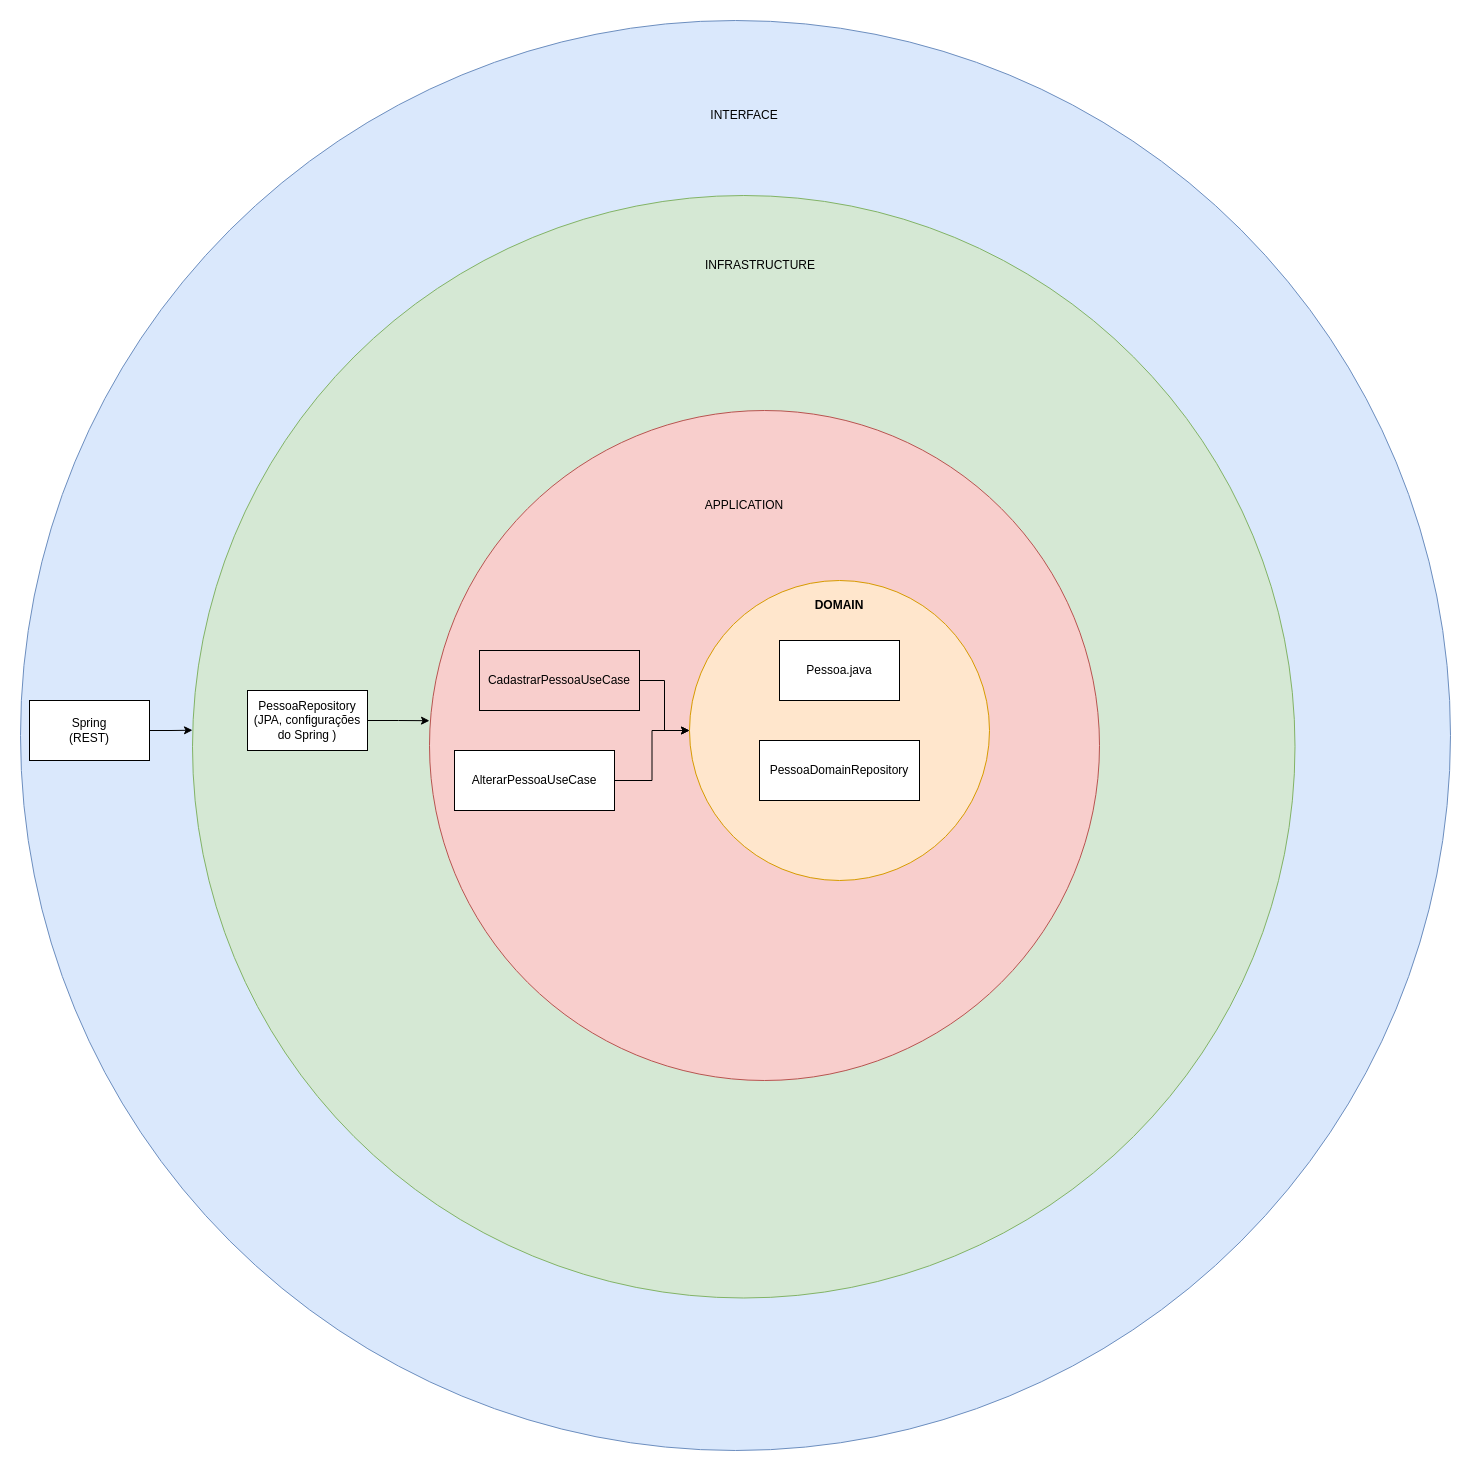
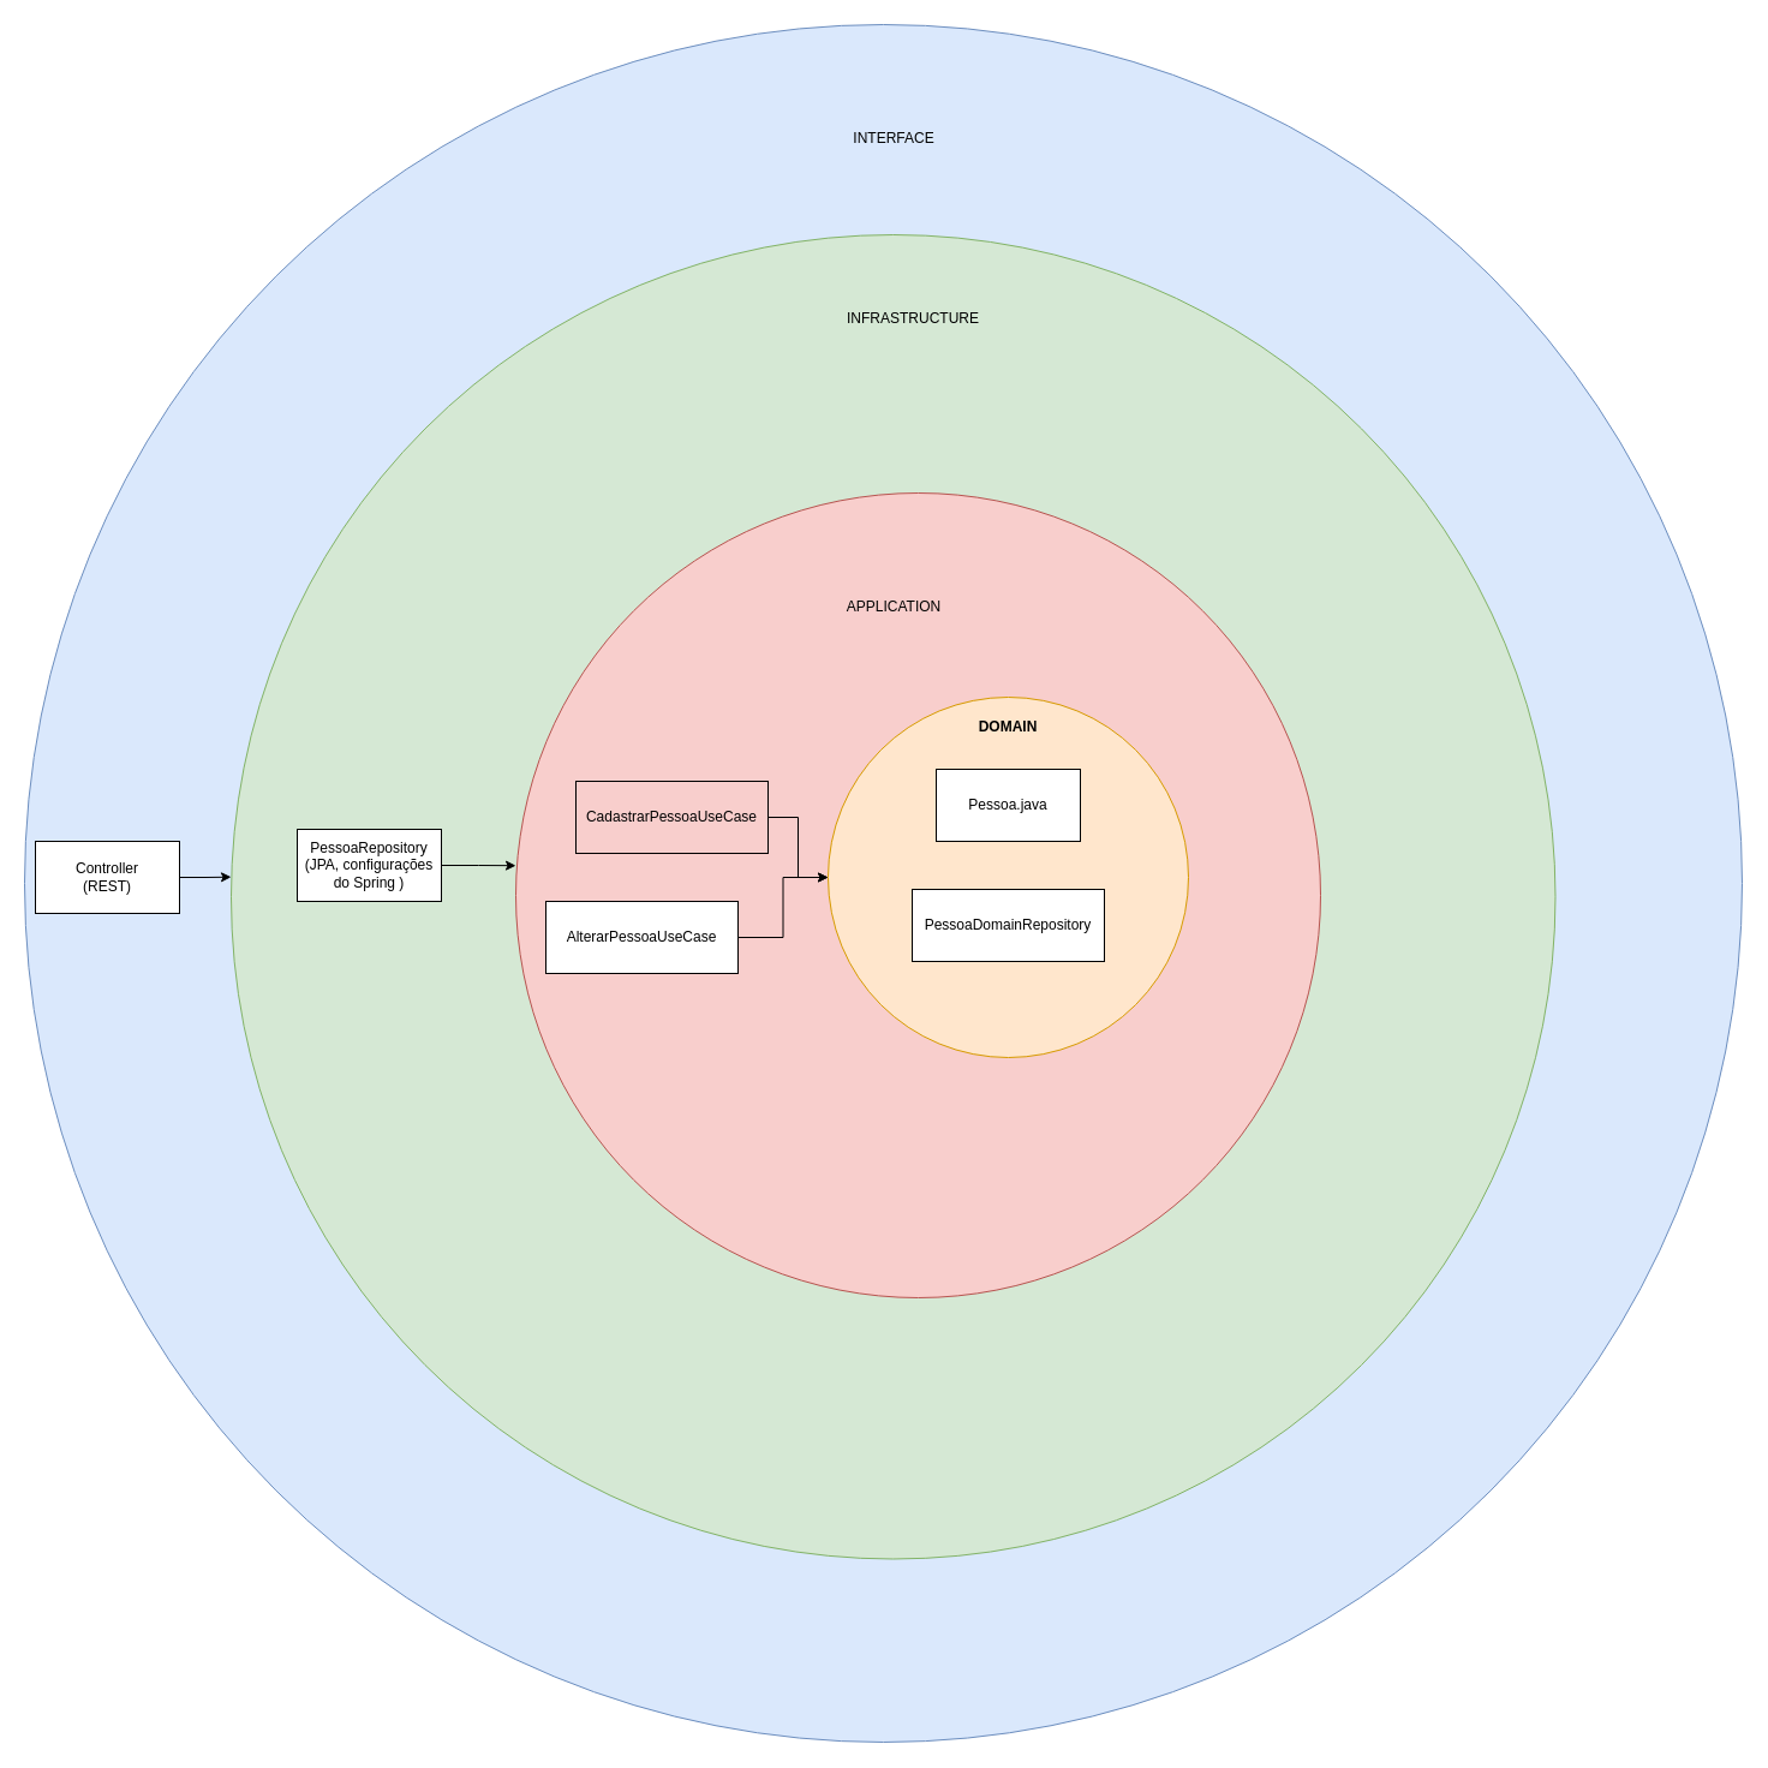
  <mxCell id="0" />
  <mxCell id="1" parent="0" />
  <mxCell id="2" value="" style="ellipse;whiteSpace=wrap;html=1;aspect=fixed;fillColor=#dae8fc;strokeColor=#6c8ebf;" vertex="1" parent="1"><mxGeometry x="20" y="20" width="1430" height="1430" as="geometry" /></mxCell>
  <mxCell id="3" value="" style="ellipse;whiteSpace=wrap;html=1;aspect=fixed;fillColor=#d5e8d4;strokeColor=#82b366;" vertex="1" parent="1"><mxGeometry x="192" y="195" width="1102.5" height="1102.5" as="geometry" /></mxCell>
  <mxCell id="4" value="" style="ellipse;whiteSpace=wrap;html=1;aspect=fixed;fillColor=#f8cecc;strokeColor=#b85450;" vertex="1" parent="1"><mxGeometry y="410" width="670" height="670" as="geometry" x="429" /></mxCell>
  <mxCell id="5" value="" style="ellipse;whiteSpace=wrap;html=1;aspect=fixed;fillColor=#ffe6cc;strokeColor=#d79b00;" vertex="1" parent="1"><mxGeometry x="689" y="580" width="300" height="300" as="geometry" /></mxCell>
  <mxCell id="6" value="Pessoa.java" style="rounded=0;whiteSpace=wrap;html=1;" vertex="1" parent="1"><mxGeometry x="779" y="640" width="120" height="60" as="geometry" /></mxCell>
  <mxCell id="7" value="PessoaDomainRepository" style="rounded=0;whiteSpace=wrap;html=1;" vertex="1" parent="1"><mxGeometry x="759" y="740" width="160" height="60" as="geometry" /></mxCell>
  <mxCell id="8" value="DOMAIN" style="text;html=1;align=center;verticalAlign=middle;whiteSpace=wrap;rounded=0;fontStyle=1" vertex="1" parent="1"><mxGeometry x="809" y="590" width="60" height="30" as="geometry" /></mxCell>
  <mxCell id="9" value="APPLICATION" style="text;html=1;align=center;verticalAlign=middle;whiteSpace=wrap;rounded=0;" vertex="1" parent="1"><mxGeometry x="699" y="490" width="90" height="30" as="geometry" /></mxCell>
  <mxCell id="10" style="edgeStyle=orthogonalEdgeStyle;rounded=0;orthogonalLoop=1;jettySize=auto;html=1;" edge="1" parent="1" source="11" target="5"><mxGeometry relative="1" as="geometry" /></mxCell>
  <mxCell id="11" value="CadastrarPessoaUseCase" style="rounded=0;whiteSpace=wrap;html=1;fillColor=#f8cecc;" vertex="1" parent="1"><mxGeometry x="479" y="650" width="160" height="60" as="geometry" /></mxCell>
  <mxCell id="12" style="edgeStyle=orthogonalEdgeStyle;rounded=0;orthogonalLoop=1;jettySize=auto;html=1;" edge="1" parent="1" source="13" target="5"><mxGeometry relative="1" as="geometry" /></mxCell>
  <mxCell id="13" value="AlterarPessoaUseCase" style="rounded=0;whiteSpace=wrap;html=1;" vertex="1" parent="1"><mxGeometry x="454" y="750" width="160" height="60" as="geometry" /></mxCell>
  <mxCell id="14" value="PessoaRepository&lt;br&gt;(JPA, configurações do Spring )" style="rounded=0;whiteSpace=wrap;html=1;" vertex="1" parent="1"><mxGeometry x="247" y="690" width="120" height="60" as="geometry" /></mxCell>
  <mxCell id="15" style="edgeStyle=orthogonalEdgeStyle;rounded=0;orthogonalLoop=1;jettySize=auto;html=1;entryX=0;entryY=0.463;entryDx=0;entryDy=0;entryPerimeter=0;" edge="1" parent="1" source="14" target="4"><mxGeometry relative="1" as="geometry" /></mxCell>
  <mxCell id="16" value="INFRASTRUCTURE" style="text;html=1;align=center;verticalAlign=middle;whiteSpace=wrap;rounded=0;" vertex="1" parent="1"><mxGeometry x="695.25" y="250" width="130" height="30" as="geometry" /></mxCell>
- <mxCell id="17" value="Spring&lt;br&gt;(REST)" style="rounded=0;whiteSpace=wrap;html=1;" vertex="1" parent="1"><mxGeometry x="29" y="700" width="120" height="60" as="geometry" /></mxCell>
+ <mxCell id="17" value="Controller&lt;br&gt;(REST)" style="rounded=0;whiteSpace=wrap;html=1;" vertex="1" parent="1"><mxGeometry x="29" y="700" width="120" height="60" as="geometry" /></mxCell>
  <mxCell id="18" style="edgeStyle=orthogonalEdgeStyle;rounded=0;orthogonalLoop=1;jettySize=auto;html=1;entryX=0;entryY=0.485;entryDx=0;entryDy=0;entryPerimeter=0;" edge="1" parent="1" source="17" target="3"><mxGeometry relative="1" as="geometry" /></mxCell>
  <mxCell id="19" value="INTERFACE" style="text;html=1;align=center;verticalAlign=middle;whiteSpace=wrap;rounded=0;" vertex="1" parent="1"><mxGeometry x="679" y="100" width="130" height="30" as="geometry" /></mxCell>
